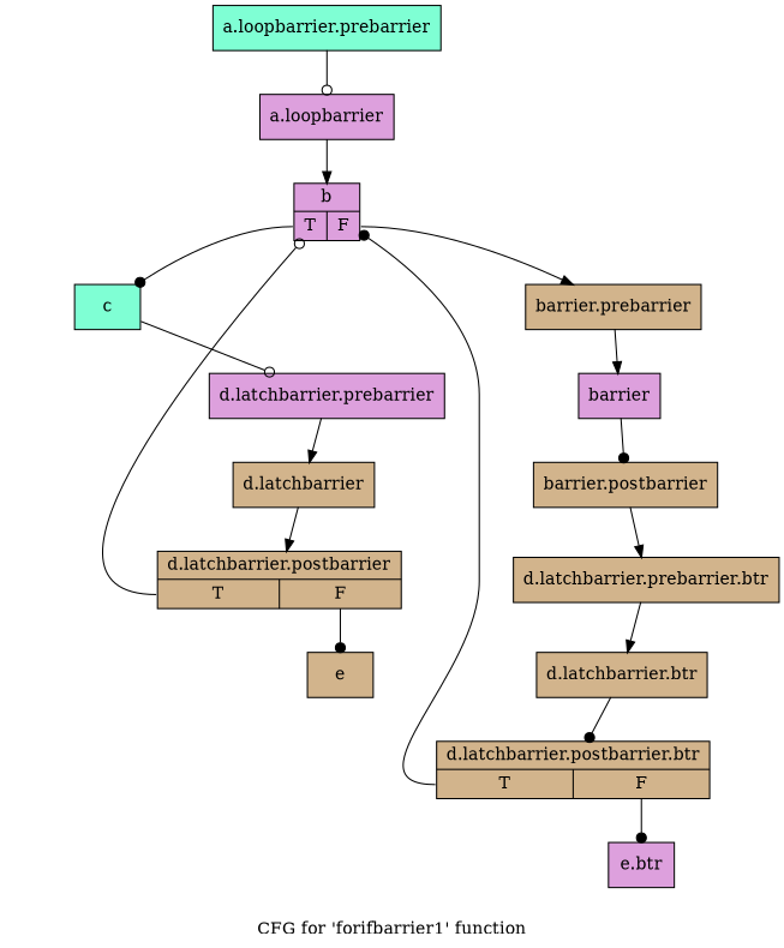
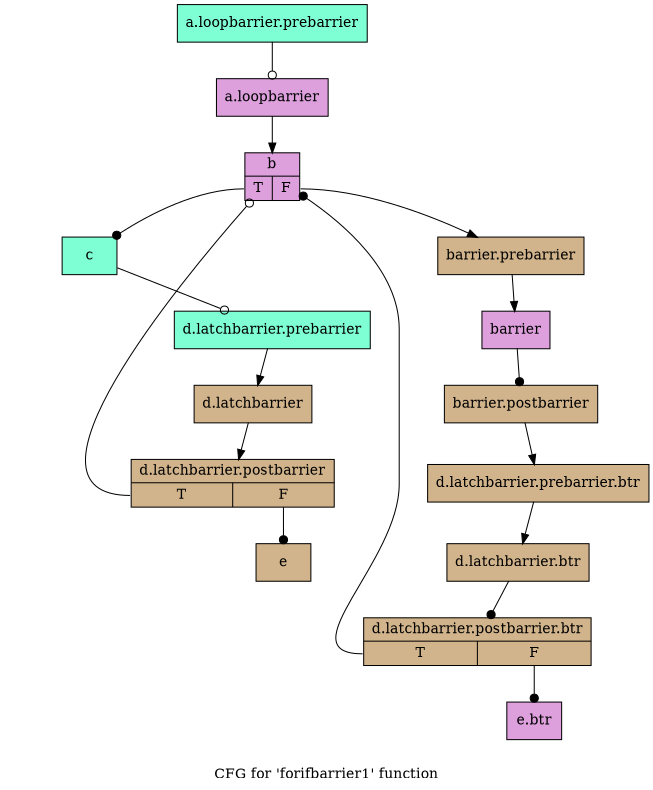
  digraph {
    label="CFG for 'forifbarrier1' function"
    node [fillcolor=tan shape=record style=filled]
    edge [arrowhead=normal]
    n1 [fillcolor=aquamarine label="{a.loopbarrier.prebarrier}"]
    n2 [fillcolor=plum label="{a.loopbarrier}"]
    n3 [fillcolor=plum label="{b|{<s0>T|<s1>F}}"]
    n4 [fillcolor=aquamarine label="{c}"]
    n5 [label="{barrier.prebarrier}"]
-   n6 [fillcolor=plum label="{d.latchbarrier.prebarrier}"]
+   n6 [fillcolor=aquamarine label="{d.latchbarrier.prebarrier}"]
    n7 [fillcolor=plum label="{barrier}"]
    n8 [label="{d.latchbarrier}"]
    n9 [label="{barrier.postbarrier}"]
    n10 [label="{d.latchbarrier.postbarrier|{<s0>T|<s1>F}}"]
    n11 [label="{d.latchbarrier.prebarrier.btr}"]
    n12 [label="{d.latchbarrier.btr}"]
    n13 [label="{d.latchbarrier.postbarrier.btr|{<s0>T|<s1>F}}"]
    n14 [label="{e}"]
    n15 [fillcolor=plum label="{e.btr}"]
    n1 -> n2 [arrowhead=odot]
    n2 -> n3
    n3 -> n4 [arrowhead=dot tailport=s0]
    n3 -> n5 [tailport=s1]
    n4 -> n6 [arrowhead=odot]
    n5 -> n7
    n6 -> n8
    n7 -> n9 [arrowhead=dot]
    n8 -> n10
    n9 -> n11
    n10 -> n3 [arrowhead=odot tailport=s0]
    n10 -> n14 [arrowhead=dot tailport=s1]
    n11 -> n12
    n12 -> n13 [arrowhead=dot]
    n13 -> n3 [arrowhead=dot tailport=s0]
    n13 -> n15 [arrowhead=dot tailport=s1]
  }
